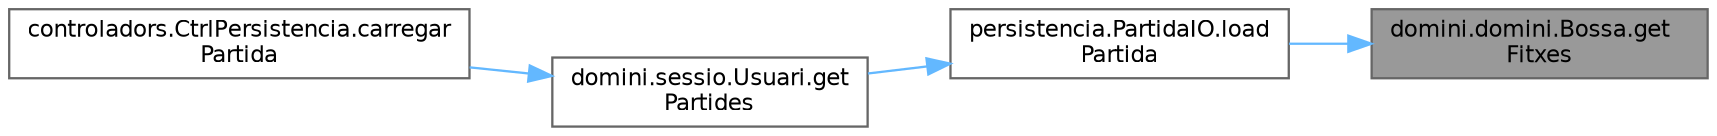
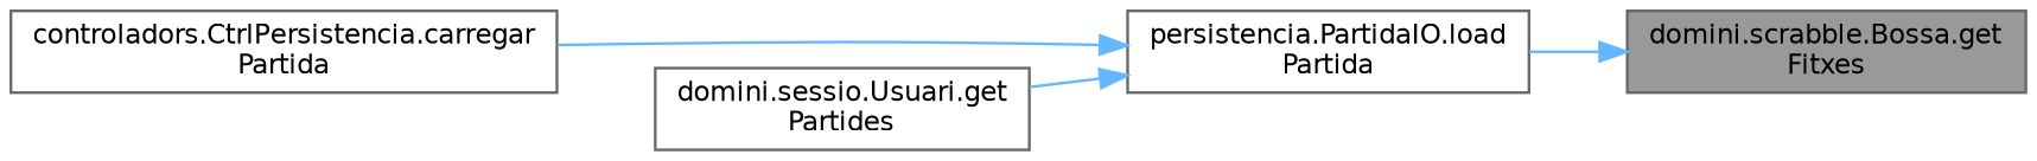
  digraph {
    rankdir=RL
    node [color=grey40 fillcolor=white fontname=Helvetica fontsize=10 shape=box style=filled]
    edge [color=steelblue1 dir=back fontname=Helvetica fontsize=10 labelfontname=Helvetica labelfontsize=10 style=solid]
-   n1 [color=gray40 fillcolor=grey60 fontcolor=black height=0.2 label="domini.domini.Bossa.get\lFitxes" width=0.4]
+   n1 [color=gray40 fillcolor=grey60 fontcolor=black height=0.2 label="domini.scrabble.Bossa.get\lFitxes" width=0.4]
    n2 [height=0.2 label="persistencia.PartidaIO.load\lPartida" width=0.4]
    n3 [height=0.2 label="controladors.CtrlPersistencia.carregar\lPartida" width=0.4]
    n4 [height=0.2 label="domini.sessio.Usuari.get\lPartides" width=0.4]
    n1 -> n2
-   n4 -> n3
+   n2 -> n3
    n2 -> n4
  }
